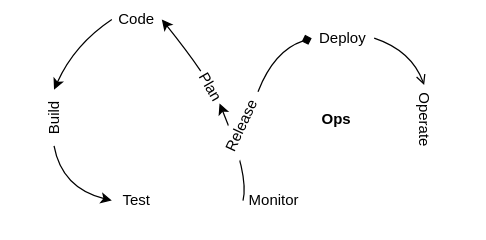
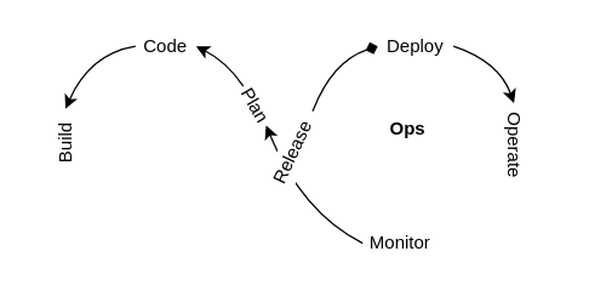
  <mxCell id="0" />
  <mxCell id="1" parent="0" />
  <mxCell id="2" value="" style="endArrow=classic;html=1;rounded=0;curved=1;exitX=0;exitY=0.5;exitDx=0;exitDy=0;entryX=1;entryY=0.5;entryDx=0;entryDy=0;" edge="1" parent="1" source="10" target="8"><mxGeometry width="50" height="50" relative="1" as="geometry"><mxPoint x="219" y="150" as="sourcePoint" /><mxPoint x="269" y="100" as="targetPoint" /><Array as="points"><mxPoint x="199" y="140" /></Array></mxGeometry></mxCell>
- <mxCell id="3" value="Code" style="text;html=1;align=center;verticalAlign=middle;whiteSpace=wrap;rounded=0;" vertex="1" parent="1"><mxGeometry x="89" y="5" width="40" height="20" as="geometry" /></mxCell>
+ <mxCell id="3" value="Code" style="text;html=1;align=center;verticalAlign=middle;whiteSpace=wrap;rounded=0;" vertex="1" parent="1"><mxGeometry x="89" y="20" width="40" height="20" as="geometry" /></mxCell>
  <mxCell id="4" value="Build" style="text;html=1;align=center;verticalAlign=middle;whiteSpace=wrap;rounded=0;rotation=-90;" vertex="1" parent="1"><mxGeometry x="20.25" y="85" width="45" height="17.5" as="geometry" /></mxCell>
- <mxCell id="5" value="Test" style="text;html=1;align=center;verticalAlign=middle;whiteSpace=wrap;rounded=0;" vertex="1" parent="1"><mxGeometry x="89" y="150" width="40" height="20" as="geometry" /></mxCell>
- <mxCell id="6" value="&lt;b&gt;Ops&lt;/b&gt;" style="text;html=1;align=center;verticalAlign=middle;whiteSpace=wrap;rounded=0;" vertex="1" parent="1"><mxGeometry x="239" y="80" width="60" height="30" as="geometry" /></mxCell>
+ <mxCell id="6" value="&lt;b&gt;Ops&lt;/b&gt;" style="text;html=1;align=center;verticalAlign=middle;whiteSpace=wrap;rounded=0;" vertex="1" parent="1"><mxGeometry x="239" y="70" width="60" height="30" as="geometry" /></mxCell>
  <mxCell id="7" value="Release" style="text;html=1;align=center;verticalAlign=middle;whiteSpace=wrap;rounded=0;rotation=-65;fillColor=default;" vertex="1" parent="1"><mxGeometry x="163.33" y="90" width="60" height="20" as="geometry" /></mxCell>
  <mxCell id="8" value="Plan" style="text;html=1;align=center;verticalAlign=middle;whiteSpace=wrap;rounded=0;rotation=60;" vertex="1" parent="1"><mxGeometry x="152.7" y="58.58" width="30" height="21.42" as="geometry" /></mxCell>
  <mxCell id="9" value="Deploy" style="text;html=1;align=center;verticalAlign=middle;whiteSpace=wrap;rounded=0;" vertex="1" parent="1"><mxGeometry x="249" y="20" width="50" height="20" as="geometry" /></mxCell>
- <mxCell id="10" value="Monitor" style="text;html=1;align=center;verticalAlign=middle;whiteSpace=wrap;rounded=0;" vertex="1" parent="1"><mxGeometry x="194" y="150" width="50" height="20" as="geometry" /></mxCell>
+ <mxCell id="10" value="Monitor" style="text;html=1;align=center;verticalAlign=middle;whiteSpace=wrap;rounded=0;" vertex="1" parent="1"><mxGeometry x="239" y="150" width="50" height="20" as="geometry" /></mxCell>
  <mxCell id="11" value="Operate" style="text;html=1;align=center;verticalAlign=middle;whiteSpace=wrap;rounded=0;rotation=90;" vertex="1" parent="1"><mxGeometry x="311.5" y="85" width="55" height="20" as="geometry" /></mxCell>
- <mxCell id="12" value="" style="endArrow=open;html=1;rounded=0;exitX=1;exitY=0.5;exitDx=0;exitDy=0;curved=1;entryX=0;entryY=0.5;entryDx=0;entryDy=0;" edge="1" parent="1" source="9" target="11"><mxGeometry width="50" height="50" relative="1" as="geometry"><mxPoint x="309" y="20" as="sourcePoint" /><mxPoint x="329" y="60" as="targetPoint" /><Array as="points"><mxPoint x="329" y="40" /></Array></mxGeometry></mxCell>
+ <mxCell id="12" value="" style="endArrow=classic;html=1;rounded=0;exitX=1;exitY=0.5;exitDx=0;exitDy=0;curved=1;entryX=0;entryY=0.5;entryDx=0;entryDy=0;" edge="1" parent="1" source="9" target="11"><mxGeometry width="50" height="50" relative="1" as="geometry"><mxPoint x="309" y="20" as="sourcePoint" /><mxPoint x="329" y="60" as="targetPoint" /><Array as="points"><mxPoint x="329" y="40" /></Array></mxGeometry></mxCell>
  <mxCell id="13" value="" style="endArrow=classic;html=1;rounded=0;entryX=1;entryY=0.5;entryDx=0;entryDy=0;curved=1;exitX=0;exitY=0.5;exitDx=0;exitDy=0;" edge="1" parent="1" source="3" target="4"><mxGeometry width="50" height="50" relative="1" as="geometry"><mxPoint x="89" y="40" as="sourcePoint" /><mxPoint x="139" y="-10" as="targetPoint" /><Array as="points"><mxPoint x="59" y="35" /></Array></mxGeometry></mxCell>
- <mxCell id="14" value="" style="endArrow=classic;html=1;rounded=0;entryX=0;entryY=0.5;entryDx=0;entryDy=0;curved=1;exitX=0;exitY=0.5;exitDx=0;exitDy=0;" edge="1" parent="1" source="4" target="5"><mxGeometry width="50" height="50" relative="1" as="geometry"><mxPoint x="49" y="120" as="sourcePoint" /><mxPoint x="9" y="150" as="targetPoint" /><Array as="points"><mxPoint x="49" y="150" /></Array></mxGeometry></mxCell>
  <mxCell id="15" value="" style="endArrow=diamond;html=1;rounded=0;entryX=0;entryY=0.5;entryDx=0;entryDy=0;curved=1;exitX=1;exitY=0.5;exitDx=0;exitDy=0;" edge="1" parent="1" source="7" target="9"><mxGeometry width="50" height="50" relative="1" as="geometry"><mxPoint x="209" y="80" as="sourcePoint" /><mxPoint x="259" y="32.5" as="targetPoint" /><Array as="points"><mxPoint x="219" y="40" /></Array></mxGeometry></mxCell>
  <mxCell id="16" value="" style="endArrow=classic;html=1;rounded=0;curved=1;entryX=1;entryY=0.5;entryDx=0;entryDy=0;exitX=0;exitY=0.5;exitDx=0;exitDy=0;" edge="1" parent="1" source="8" target="3"><mxGeometry width="50" height="50" relative="1" as="geometry"><mxPoint x="149" y="50" as="sourcePoint" /><mxPoint x="199" y="0" as="targetPoint" /><Array as="points"><mxPoint x="149" y="40" /></Array></mxGeometry></mxCell>
